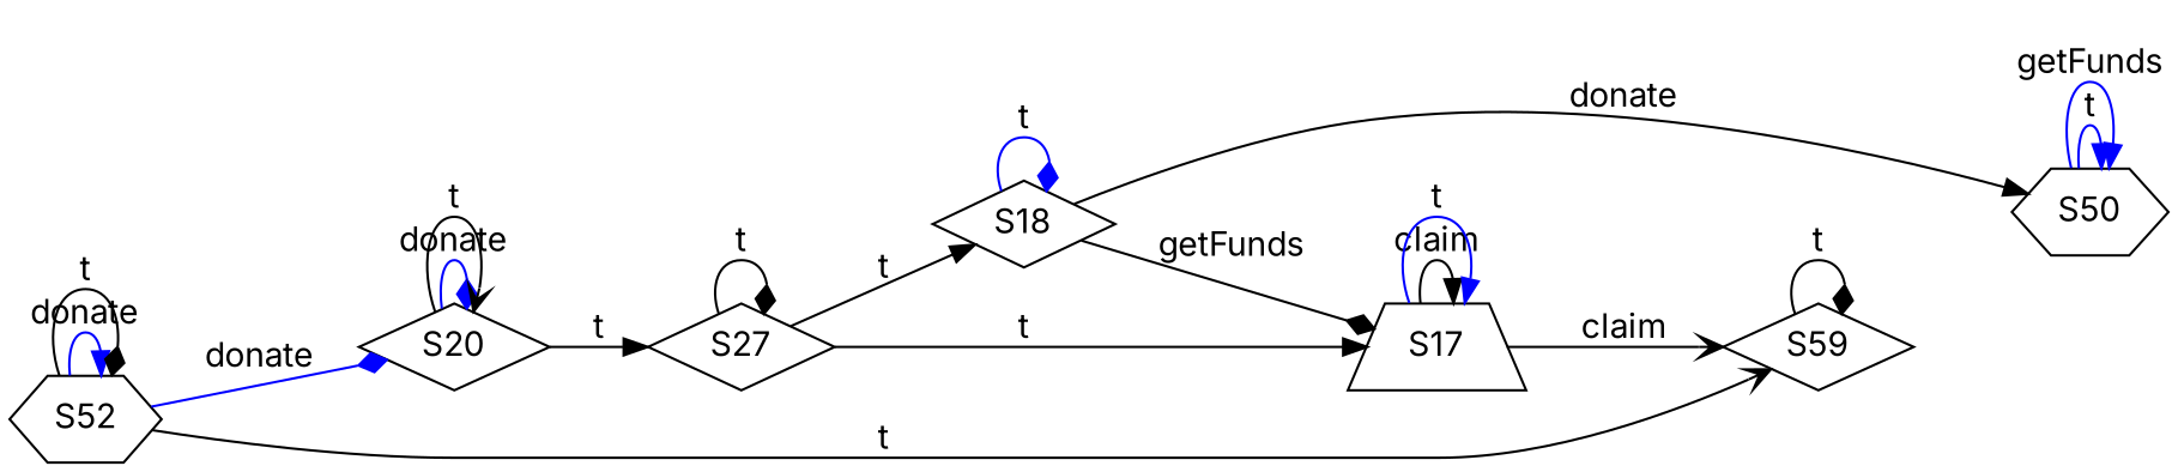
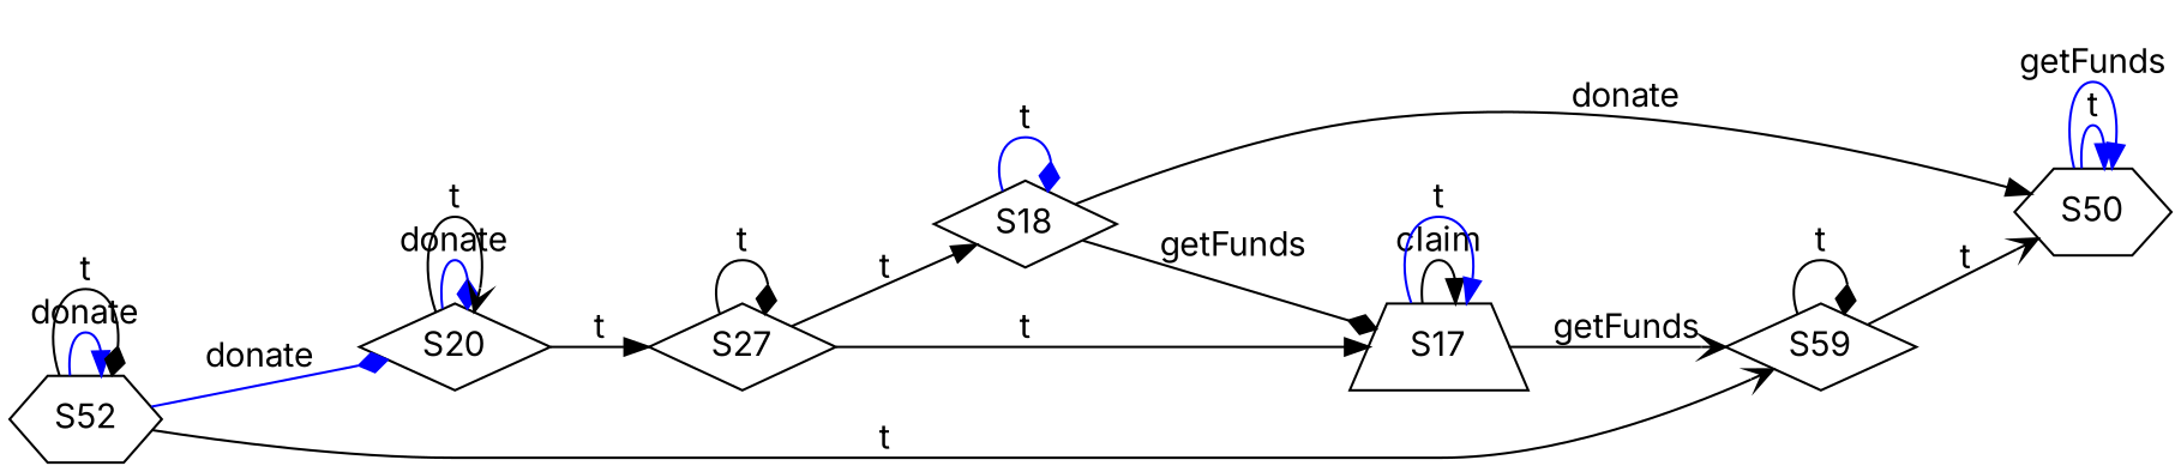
  digraph {
    fontname=Inter
    rankdir=LR
    node [fontname=Inter shape=diamond]
    edge [arrowhead=normal color=black fontname=Inter]
    S52 [shape=hexagon]
    S20
    S59
    S27
    S50 [shape=hexagon]
    S17 [shape=trapezium]
    S18
    S52 -> S52 [color=blue label=donate]
    S52 -> S52 [arrowhead=diamond label=t]
    S52 -> S20 [arrowhead=diamond color=blue label=donate]
    S52 -> S59 [arrowhead=vee label=t]
    S20 -> S20 [arrowhead=diamond color=blue label=donate]
    S20 -> S20 [arrowhead=vee label=t]
    S20 -> S27 [label=t]
    S59 -> S59 [arrowhead=diamond label=t]
+   S59 -> S50 [arrowhead=vee label=t]
    S27 -> S27 [arrowhead=diamond label=t]
    S27 -> S17 [label=t]
    S27 -> S18 [label=t]
    S50 -> S50 [color=blue label=t]
    S50 -> S50 [color=blue label=getFunds]
-   S17 -> S59 [arrowhead=vee label=claim]
+   S17 -> S59 [arrowhead=vee label=getFunds]
    S17 -> S17 [label=claim]
    S17 -> S17 [color=blue label=t]
    S18 -> S50 [label=donate]
    S18 -> S17 [arrowhead=diamond label=getFunds]
    S18 -> S18 [arrowhead=diamond color=blue label=t]
  }
